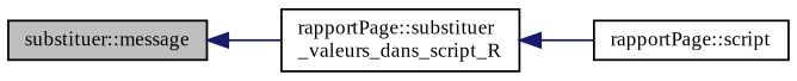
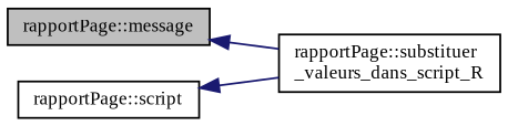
  digraph {
    fontname="Liberation Serif"
    rankdir=LR
    node [color=black fillcolor=white fontname="Liberation Serif" fontsize=10 shape=record style=filled]
    edge [color=midnightblue dir=back fontname="Liberation Serif" fontsize=10 labelfontname=Helvetica labelfontsize=10 style=solid]
-   n1 [fillcolor=grey75 fontcolor=black height=0.2 label="substituer::message" width=0.4]
+   n1 [fillcolor=grey75 fontcolor=black height=0.2 label="rapportPage::message" width=0.4]
    n2 [height=0.2 label="rapportPage::substituer\l_valeurs_dans_script_R" width=0.4]
    n3 [height=0.2 label="rapportPage::script" width=0.4]
    n1 -> n2
-   n2 -> n3
+   n3 -> n2
  }
